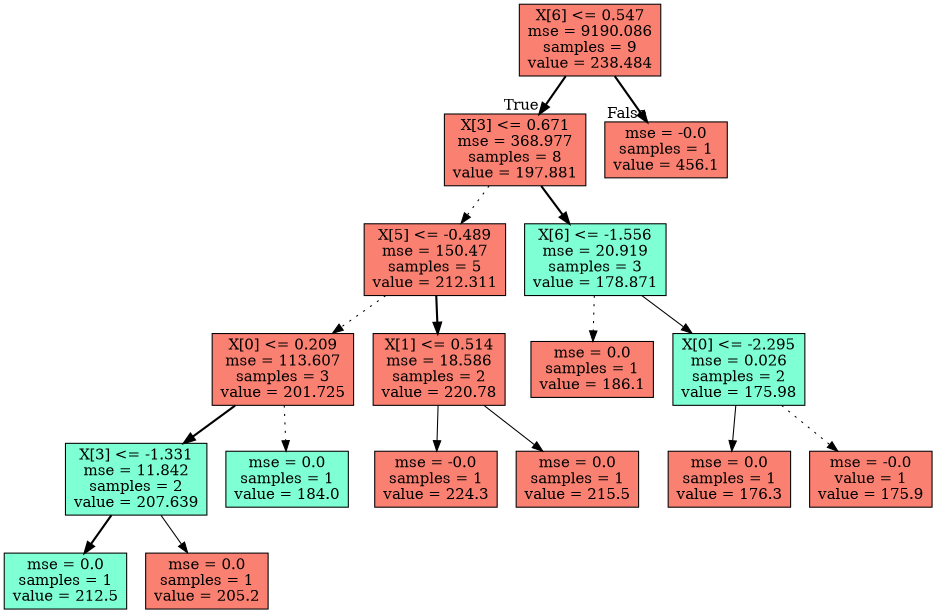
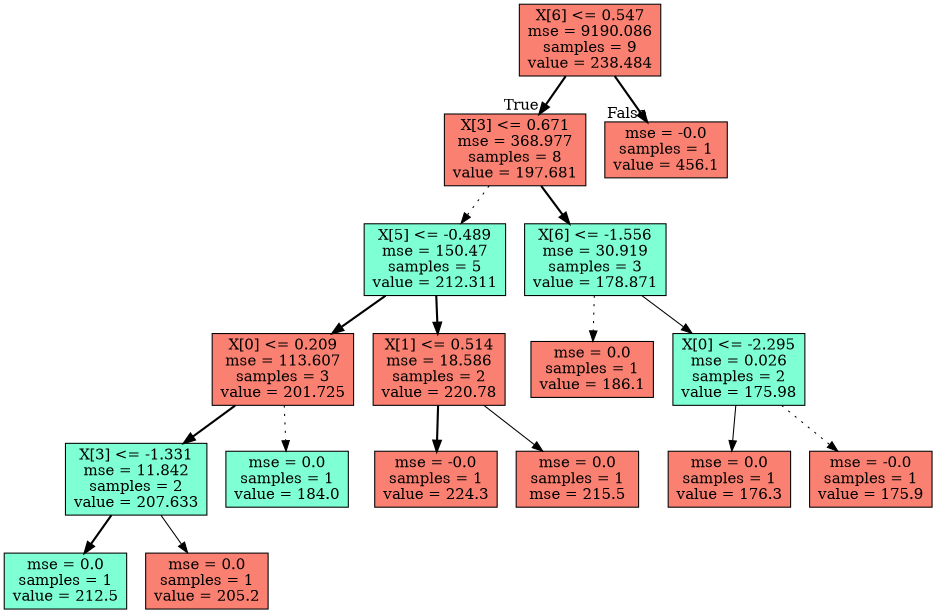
  digraph {
    node [fillcolor=salmon shape=box style=filled]
    edge [style=bold]
    n1 [label="X[6] <= 0.547\nmse = 9190.086\nsamples = 9\nvalue = 238.484"]
-   n2 [label="X[3] <= 0.671\nmse = 368.977\nsamples = 8\nvalue = 197.881"]
+   n2 [label="X[3] <= 0.671\nmse = 368.977\nsamples = 8\nvalue = 197.681"]
    n3 [label="mse = -0.0\nsamples = 1\nvalue = 456.1"]
-   n4 [label="X[5] <= -0.489\nmse = 150.47\nsamples = 5\nvalue = 212.311"]
-   n5 [fillcolor=aquamarine label="X[6] <= -1.556\nmse = 20.919\nsamples = 3\nvalue = 178.871"]
+   n4 [fillcolor=aquamarine label="X[5] <= -0.489\nmse = 150.47\nsamples = 5\nvalue = 212.311"]
+   n5 [fillcolor=aquamarine label="X[6] <= -1.556\nmse = 30.919\nsamples = 3\nvalue = 178.871"]
    n6 [label="X[0] <= 0.209\nmse = 113.607\nsamples = 3\nvalue = 201.725"]
    n7 [label="X[1] <= 0.514\nmse = 18.586\nsamples = 2\nvalue = 220.78"]
    n8 [label="mse = 0.0\nsamples = 1\nvalue = 186.1"]
    n9 [fillcolor=aquamarine label="X[0] <= -2.295\nmse = 0.026\nsamples = 2\nvalue = 175.98"]
-   n10 [fillcolor=aquamarine label="X[3] <= -1.331\nmse = 11.842\nsamples = 2\nvalue = 207.639"]
+   n10 [fillcolor=aquamarine label="X[3] <= -1.331\nmse = 11.842\nsamples = 2\nvalue = 207.633"]
    n11 [fillcolor=aquamarine label="mse = 0.0\nsamples = 1\nvalue = 184.0"]
    n12 [label="mse = -0.0\nsamples = 1\nvalue = 224.3"]
-   n13 [label="mse = 0.0\nsamples = 1\nvalue = 215.5"]
+   n13 [label="mse = 0.0\nsamples = 1\nmse = 215.5"]
    n14 [fillcolor=aquamarine label="mse = 0.0\nsamples = 1\nvalue = 212.5"]
    n15 [label="mse = 0.0\nsamples = 1\nvalue = 205.2"]
    n16 [label="mse = 0.0\nsamples = 1\nvalue = 176.3"]
-   n17 [label="mse = -0.0\nvalue = 1\nvalue = 175.9"]
+   n17 [label="mse = -0.0\nsamples = 1\nvalue = 175.9"]
    n1 -> n2 [headlabel=True labelangle=45 labeldistance=2.5]
    n1 -> n3 [headlabel=False labelangle=-45 labeldistance=2.5]
    n2 -> n4 [style=dotted]
    n2 -> n5
-   n4 -> n6 [style=dotted]
+   n4 -> n6
    n4 -> n7
    n5 -> n8 [style=dotted]
    n5 -> n9 [style=solid]
    n6 -> n10
    n6 -> n11 [style=dotted]
-   n7 -> n12 [style=solid]
+   n7 -> n12
    n7 -> n13 [style=solid]
    n9 -> n16 [style=solid]
    n9 -> n17 [style=dotted]
    n10 -> n14
    n10 -> n15 [style=solid]
  }
